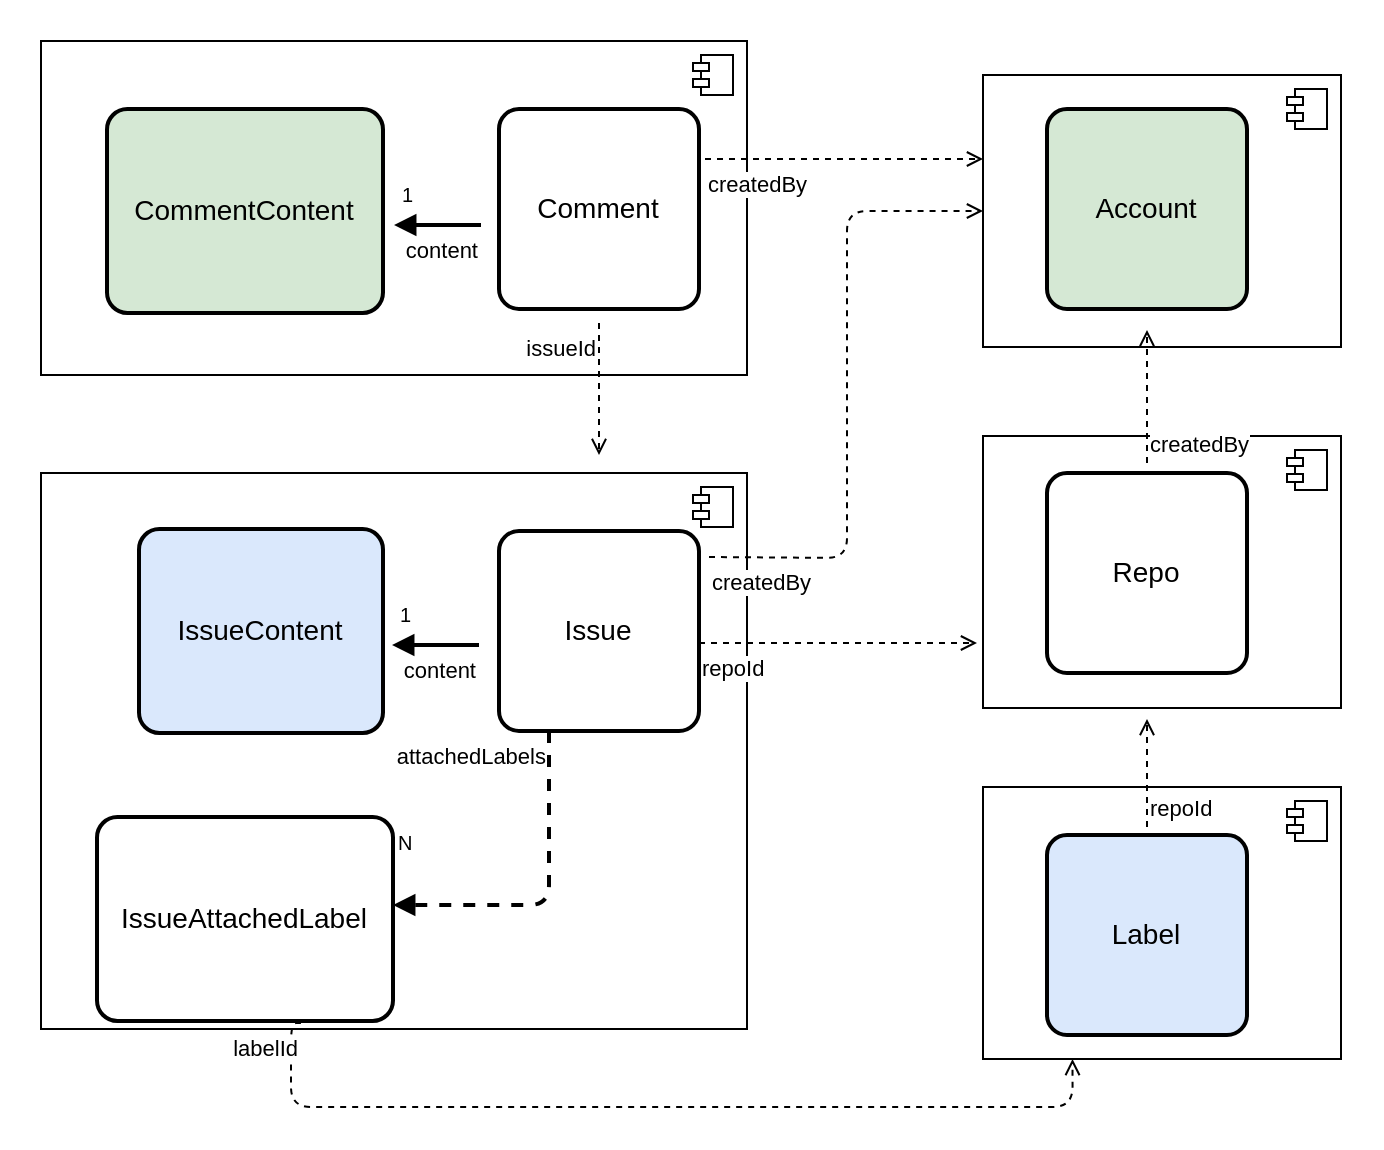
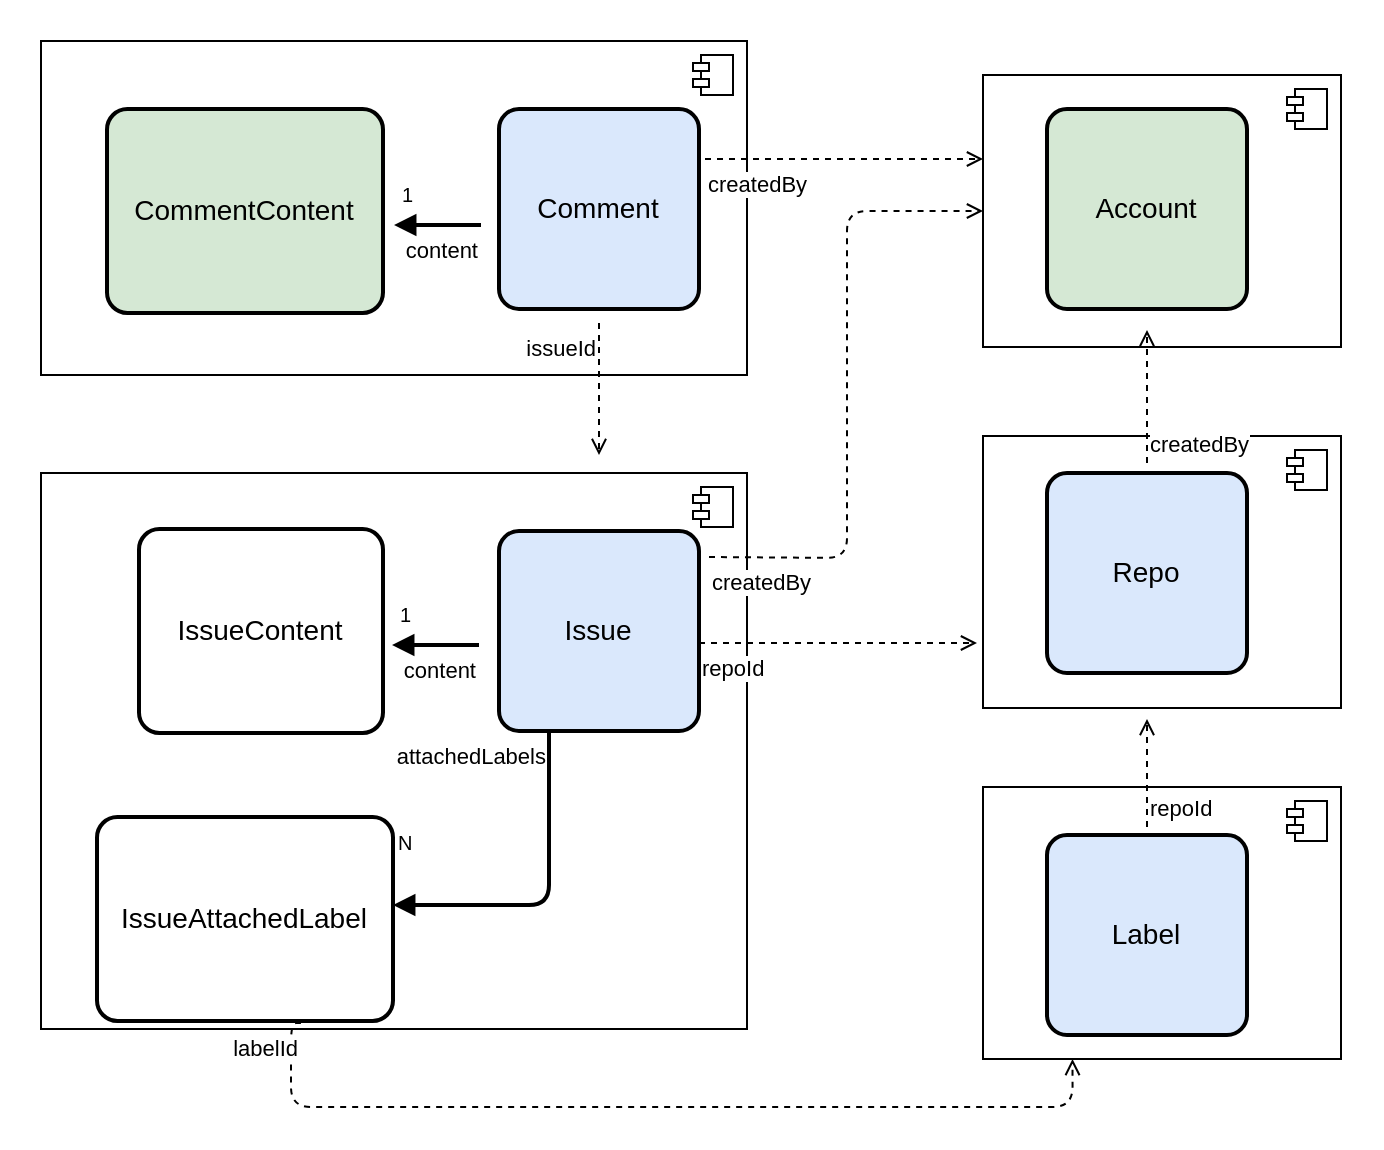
  <mxCell id="0" />
  <mxCell id="1" parent="0" />
  <mxCell id="2" value="" style="html=1;" vertex="1" parent="1"><mxGeometry x="491" y="217.5" width="179" height="136" as="geometry" /></mxCell>
  <mxCell id="3" value="" style="shape=component;jettyWidth=8;jettyHeight=4;" vertex="1" parent="2"><mxGeometry x="1" width="20" height="20" relative="1" as="geometry"><mxPoint x="-27" y="7" as="offset" /></mxGeometry></mxCell>
  <mxCell id="4" value="" style="html=1;" vertex="1" parent="1"><mxGeometry x="491" y="393" width="179" height="136" as="geometry" /></mxCell>
  <mxCell id="5" value="" style="shape=component;jettyWidth=8;jettyHeight=4;" vertex="1" parent="4"><mxGeometry x="1" width="20" height="20" relative="1" as="geometry"><mxPoint x="-27" y="7" as="offset" /></mxGeometry></mxCell>
  <mxCell id="6" value="" style="html=1;" vertex="1" parent="1"><mxGeometry x="491" y="37" width="179" height="136" as="geometry" /></mxCell>
  <mxCell id="7" value="" style="shape=component;jettyWidth=8;jettyHeight=4;" vertex="1" parent="6"><mxGeometry x="1" width="20" height="20" relative="1" as="geometry"><mxPoint x="-27" y="7" as="offset" /></mxGeometry></mxCell>
  <mxCell id="8" value="" style="html=1;" vertex="1" parent="1"><mxGeometry x="20" y="20" width="353" height="167" as="geometry" /></mxCell>
  <mxCell id="9" value="" style="shape=component;jettyWidth=8;jettyHeight=4;" vertex="1" parent="8"><mxGeometry x="1" width="20" height="20" relative="1" as="geometry"><mxPoint x="-27" y="7" as="offset" /></mxGeometry></mxCell>
  <mxCell id="10" value="" style="html=1;" vertex="1" parent="1"><mxGeometry x="20" y="236" width="353" height="278" as="geometry" /></mxCell>
  <mxCell id="11" value="" style="shape=component;jettyWidth=8;jettyHeight=4;" vertex="1" parent="10"><mxGeometry x="1" width="20" height="20" relative="1" as="geometry"><mxPoint x="-27" y="7" as="offset" /></mxGeometry></mxCell>
- <mxCell id="12" value="Issue" style="strokeWidth=2;rounded=1;arcSize=10;whiteSpace=wrap;html=1;align=center;fontSize=14;" vertex="1" parent="1"><mxGeometry x="249" y="265" width="100" height="100" as="geometry" /></mxCell>
+ <mxCell id="12" value="Issue" style="strokeWidth=2;rounded=1;arcSize=10;whiteSpace=wrap;html=1;align=center;fontSize=14;fillColor=#dae8fc;" vertex="1" parent="1"><mxGeometry x="249" y="265" width="100" height="100" as="geometry" /></mxCell>
  <mxCell id="13" value="IssueAttachedLabel" style="strokeWidth=2;rounded=1;arcSize=10;whiteSpace=wrap;html=1;align=center;fontSize=14;" vertex="1" parent="1"><mxGeometry x="48" y="408" width="148" height="102" as="geometry" /></mxCell>
- <mxCell id="14" value="IssueContent" style="strokeWidth=2;rounded=1;arcSize=10;whiteSpace=wrap;html=1;align=center;fontSize=14;fillColor=#dae8fc;" vertex="1" parent="1"><mxGeometry x="69" y="264" width="122" height="102" as="geometry" /></mxCell>
+ <mxCell id="14" value="IssueContent" style="strokeWidth=2;rounded=1;arcSize=10;whiteSpace=wrap;html=1;align=center;fontSize=14;" vertex="1" parent="1"><mxGeometry x="69" y="264" width="122" height="102" as="geometry" /></mxCell>
  <mxCell id="15" value="Account" style="strokeWidth=2;rounded=1;arcSize=10;whiteSpace=wrap;html=1;align=center;fontSize=14;fillColor=#d5e8d4;" vertex="1" parent="1"><mxGeometry x="523" y="54" width="100" height="100" as="geometry" /></mxCell>
- <mxCell id="16" value="Comment" style="strokeWidth=2;rounded=1;arcSize=10;whiteSpace=wrap;html=1;align=center;fontSize=14;" vertex="1" parent="1"><mxGeometry x="249" y="54" width="100" height="100" as="geometry" /></mxCell>
+ <mxCell id="16" value="Comment" style="strokeWidth=2;rounded=1;arcSize=10;whiteSpace=wrap;html=1;align=center;fontSize=14;fillColor=#dae8fc;" vertex="1" parent="1"><mxGeometry x="249" y="54" width="100" height="100" as="geometry" /></mxCell>
  <mxCell id="17" value="CommentContent" style="strokeWidth=2;rounded=1;arcSize=10;whiteSpace=wrap;html=1;align=center;fontSize=14;fillColor=#d5e8d4;" vertex="1" parent="1"><mxGeometry x="53" y="54" width="138" height="102" as="geometry" /></mxCell>
- <mxCell id="18" value="Repo" style="strokeWidth=2;rounded=1;arcSize=10;whiteSpace=wrap;html=1;align=center;fontSize=14;" vertex="1" parent="1"><mxGeometry x="523" y="236" width="100" height="100" as="geometry" /></mxCell>
+ <mxCell id="18" value="Repo" style="strokeWidth=2;rounded=1;arcSize=10;whiteSpace=wrap;html=1;align=center;fontSize=14;fillColor=#dae8fc;" vertex="1" parent="1"><mxGeometry x="523" y="236" width="100" height="100" as="geometry" /></mxCell>
  <mxCell id="19" value="Label" style="strokeWidth=2;rounded=1;arcSize=10;whiteSpace=wrap;html=1;align=center;fontSize=14;fillColor=#dae8fc;" vertex="1" parent="1"><mxGeometry x="523" y="417" width="100" height="100" as="geometry" /></mxCell>
  <mxCell id="20" value="content" style="endArrow=block;endFill=1;html=1;edgeStyle=orthogonalEdgeStyle;align=right;verticalAlign=top;strokeWidth=2;labelPosition=left;verticalLabelPosition=bottom;" edge="1" parent="1"><mxGeometry x="-1" relative="1" as="geometry"><mxPoint x="240" y="112" as="sourcePoint" /><mxPoint x="196.5" y="112" as="targetPoint" /></mxGeometry></mxCell>
  <mxCell id="21" value="1" style="resizable=0;html=1;align=left;verticalAlign=bottom;labelBackgroundColor=#ffffff;fontSize=10;" connectable="0" vertex="1" parent="20"><mxGeometry x="-1" relative="1" as="geometry"><mxPoint x="-41" y="-7" as="offset" /></mxGeometry></mxCell>
  <mxCell id="22" value="content" style="endArrow=block;endFill=1;html=1;edgeStyle=orthogonalEdgeStyle;align=right;verticalAlign=top;strokeWidth=2;labelPosition=left;verticalLabelPosition=bottom;" edge="1" parent="1"><mxGeometry x="-1" relative="1" as="geometry"><mxPoint x="239" y="322" as="sourcePoint" /><mxPoint x="195.5" y="322" as="targetPoint" /></mxGeometry></mxCell>
  <mxCell id="23" value="1" style="resizable=0;html=1;align=left;verticalAlign=bottom;labelBackgroundColor=#ffffff;fontSize=10;" connectable="0" vertex="1" parent="22"><mxGeometry x="-1" relative="1" as="geometry"><mxPoint x="-41" y="-7" as="offset" /></mxGeometry></mxCell>
- <mxCell id="24" value="attachedLabels" style="endArrow=block;endFill=1;html=1;edgeStyle=orthogonalEdgeStyle;align=right;verticalAlign=top;strokeWidth=2;exitX=0.25;exitY=1;exitDx=0;exitDy=0;entryX=1;entryY=0.431;entryDx=0;entryDy=0;entryPerimeter=0;labelPosition=left;verticalLabelPosition=bottom;dashed=1;" edge="1" parent="1" source="12" target="13"><mxGeometry x="-1" relative="1" as="geometry"><mxPoint x="224" y="533" as="sourcePoint" /><mxPoint x="180.5" y="533" as="targetPoint" /></mxGeometry></mxCell>
+ <mxCell id="24" value="attachedLabels" style="endArrow=block;endFill=1;html=1;edgeStyle=orthogonalEdgeStyle;align=right;verticalAlign=top;strokeWidth=2;exitX=0.25;exitY=1;exitDx=0;exitDy=0;entryX=1;entryY=0.431;entryDx=0;entryDy=0;entryPerimeter=0;labelPosition=left;verticalLabelPosition=bottom;" edge="1" parent="1" source="12" target="13"><mxGeometry x="-1" relative="1" as="geometry"><mxPoint x="224" y="533" as="sourcePoint" /><mxPoint x="180.5" y="533" as="targetPoint" /></mxGeometry></mxCell>
  <mxCell id="25" value="N" style="resizable=0;html=1;align=left;verticalAlign=bottom;labelBackgroundColor=#ffffff;fontSize=10;" connectable="0" vertex="1" parent="24"><mxGeometry x="-1" relative="1" as="geometry"><mxPoint x="-77" y="64" as="offset" /></mxGeometry></mxCell>
  <mxCell id="26" value="repoId" style="endArrow=open;endFill=0;html=1;edgeStyle=orthogonalEdgeStyle;align=left;verticalAlign=top;strokeWidth=1;dashed=1;strokeColor=#000000;labelPosition=right;verticalLabelPosition=bottom;" edge="1" parent="1"><mxGeometry x="-1" relative="1" as="geometry"><mxPoint x="349" y="321" as="sourcePoint" /><mxPoint x="488" y="321" as="targetPoint" /></mxGeometry></mxCell>
  <mxCell id="27" value="createdBy" style="endArrow=open;endFill=0;html=1;edgeStyle=orthogonalEdgeStyle;align=left;verticalAlign=top;strokeWidth=1;dashed=1;strokeColor=#000000;labelPosition=right;verticalLabelPosition=bottom;entryX=0;entryY=0.5;entryDx=0;entryDy=0;" edge="1" parent="1" target="6"><mxGeometry x="-1" relative="1" as="geometry"><mxPoint x="354" y="278" as="sourcePoint" /><mxPoint x="559" y="178" as="targetPoint" /></mxGeometry></mxCell>
  <mxCell id="28" value="createdBy" style="endArrow=open;endFill=0;html=1;edgeStyle=orthogonalEdgeStyle;align=left;verticalAlign=top;strokeWidth=1;dashed=1;strokeColor=#000000;labelPosition=right;verticalLabelPosition=bottom;" edge="1" parent="1"><mxGeometry x="-1" relative="1" as="geometry"><mxPoint x="352" y="79" as="sourcePoint" /><mxPoint x="491" y="79" as="targetPoint" /></mxGeometry></mxCell>
  <mxCell id="29" value="issueId" style="endArrow=open;endFill=0;html=1;edgeStyle=orthogonalEdgeStyle;align=right;verticalAlign=top;strokeWidth=1;dashed=1;strokeColor=#000000;labelPosition=left;verticalLabelPosition=bottom;" edge="1" parent="1"><mxGeometry x="-1" relative="1" as="geometry"><mxPoint x="299" y="161" as="sourcePoint" /><mxPoint x="299" y="227" as="targetPoint" /></mxGeometry></mxCell>
  <mxCell id="30" value="labelId" style="endArrow=open;endFill=0;html=1;edgeStyle=orthogonalEdgeStyle;align=right;verticalAlign=top;strokeWidth=1;dashed=1;strokeColor=#000000;labelPosition=left;verticalLabelPosition=bottom;exitX=0.689;exitY=1.01;exitDx=0;exitDy=0;exitPerimeter=0;entryX=0.25;entryY=1;entryDx=0;entryDy=0;" edge="1" parent="1" source="13" target="4"><mxGeometry x="-1" relative="1" as="geometry"><mxPoint x="311" y="615" as="sourcePoint" /><mxPoint x="450" y="615" as="targetPoint" /><Array as="points"><mxPoint x="145" y="553" /><mxPoint x="536" y="553" /></Array></mxGeometry></mxCell>
  <mxCell id="31" value="repoId" style="endArrow=open;endFill=0;html=1;edgeStyle=orthogonalEdgeStyle;align=left;verticalAlign=bottom;strokeWidth=1;dashed=1;strokeColor=#000000;labelPosition=right;verticalLabelPosition=top;exitX=0.5;exitY=0;exitDx=0;exitDy=0;" edge="1" parent="1"><mxGeometry x="-1" relative="1" as="geometry"><mxPoint x="573" y="413" as="sourcePoint" /><mxPoint x="573" y="359" as="targetPoint" /></mxGeometry></mxCell>
  <mxCell id="32" value="createdBy" style="endArrow=open;endFill=0;html=1;edgeStyle=orthogonalEdgeStyle;align=left;verticalAlign=bottom;strokeWidth=1;dashed=1;strokeColor=#000000;labelPosition=right;verticalLabelPosition=top;" edge="1" parent="1"><mxGeometry x="-1" relative="1" as="geometry"><mxPoint x="573" y="231" as="sourcePoint" /><mxPoint x="573" y="164.5" as="targetPoint" /></mxGeometry></mxCell>
